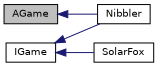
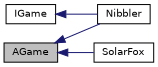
  digraph {
    rankdir=LR
    node [color=black fillcolor=white fontname=Helvetica fontsize=10 shape=record style=filled]
    edge [color=midnightblue dir=back fontname=Helvetica fontsize=10 labelfontname=Helvetica labelfontsize=10 style=solid]
    n1 [fillcolor=grey75 fontcolor=black height=0.2 label=AGame width=0.4]
    n2 [height=0.2 label=Nibbler width=0.4]
    n3 [height=0.2 label=SolarFox width=0.4]
    n4 [height=0.2 label=IGame width=0.4]
    n1 -> n2
-   n4 -> n3
+   n1 -> n3
    n4 -> n2
  }
